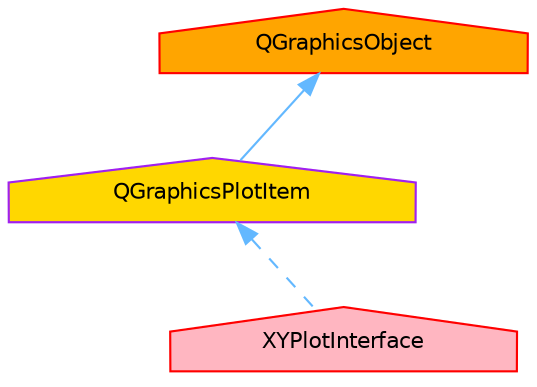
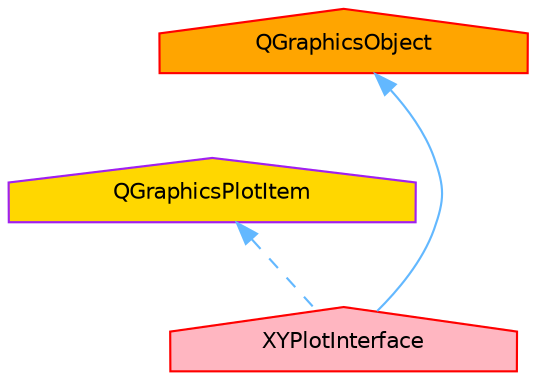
  digraph {
    node [color=red fontname=Helvetica fontsize=10 shape=house style=filled]
    edge [color=steelblue1 dir=back fontname=Helvetica fontsize=10 labelfontname=Helvetica labelfontsize=10]
    n1 [color=purple fillcolor=gold fontcolor=black height=0.2 label=QGraphicsPlotItem width=0.4]
    n2 [fillcolor=lightpink height=0.2 label=XYPlotInterface width=0.4]
    n3 [fillcolor=orange height=0.2 label=QGraphicsObject width=0.4]
    n1 -> n2 [style=dashed]
-   n3 -> n1 [style=solid]
+   n3 -> n2 [style=solid]
  }
